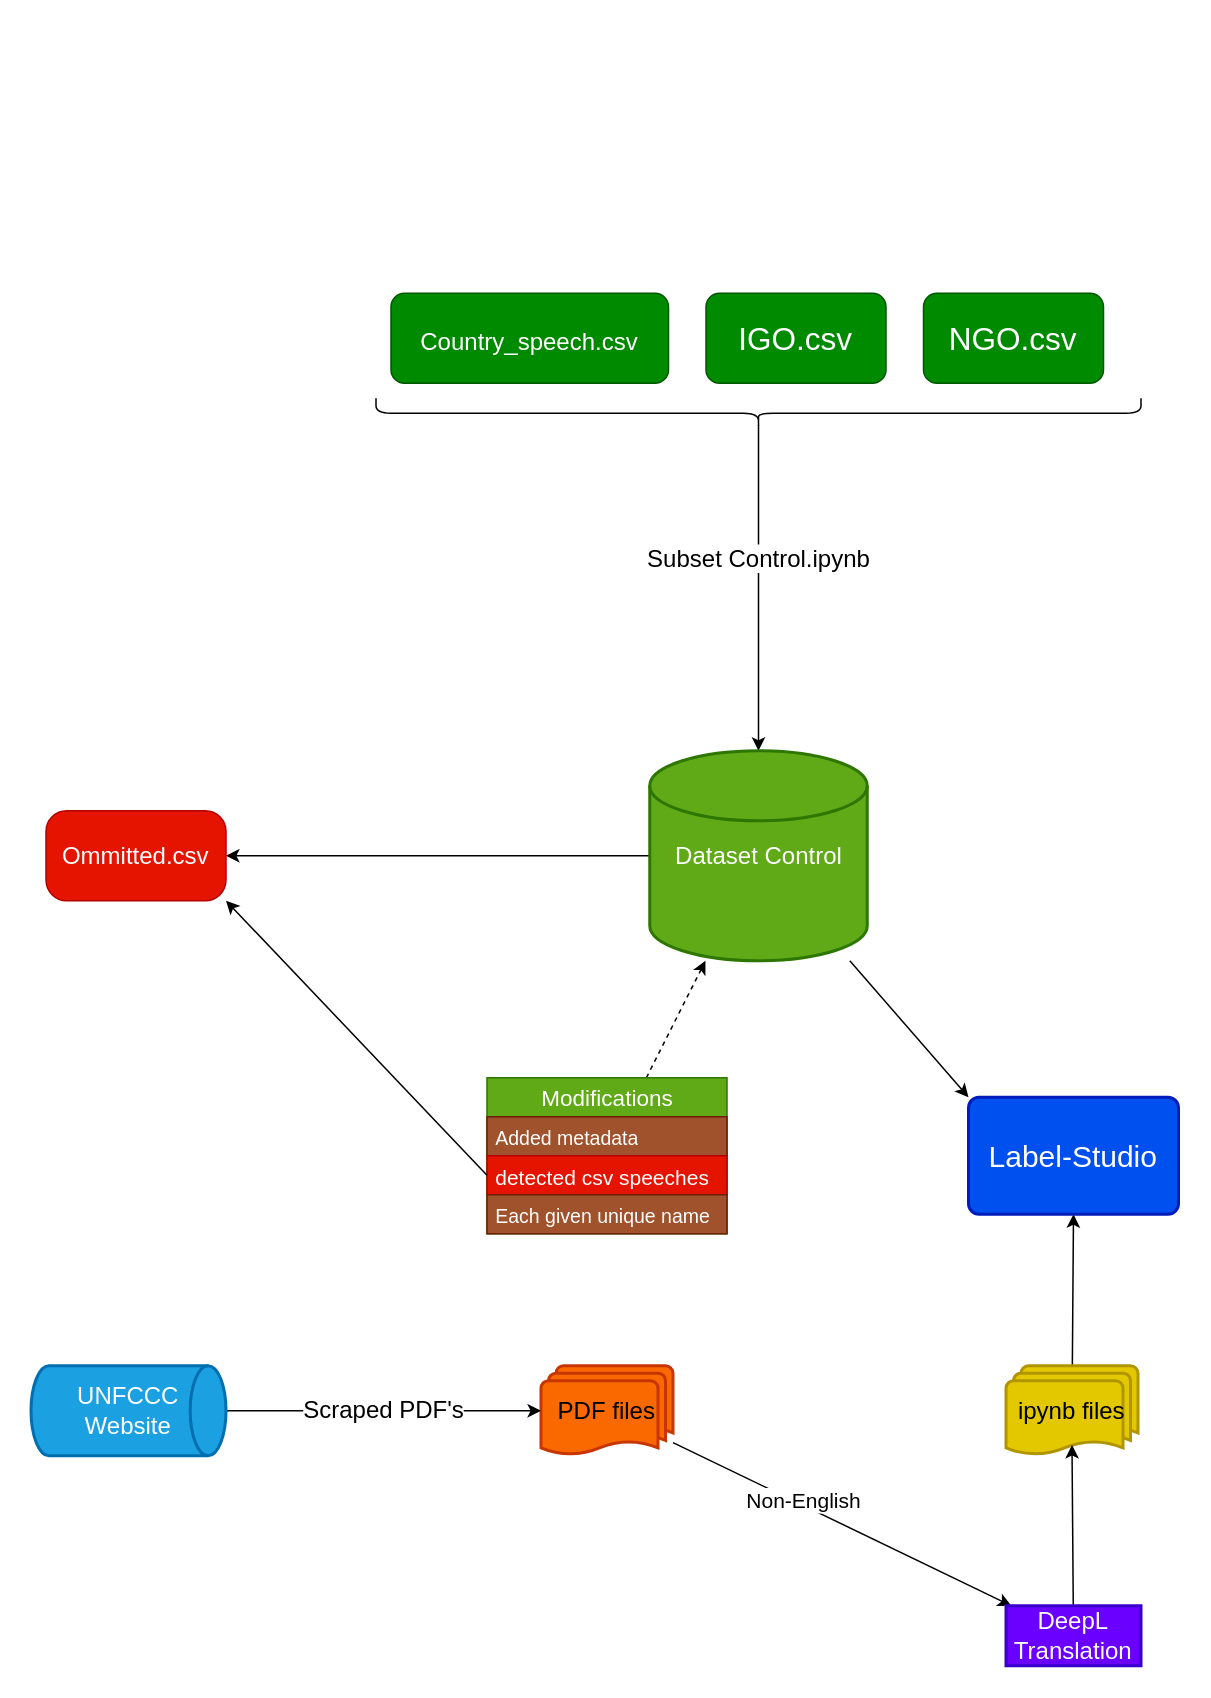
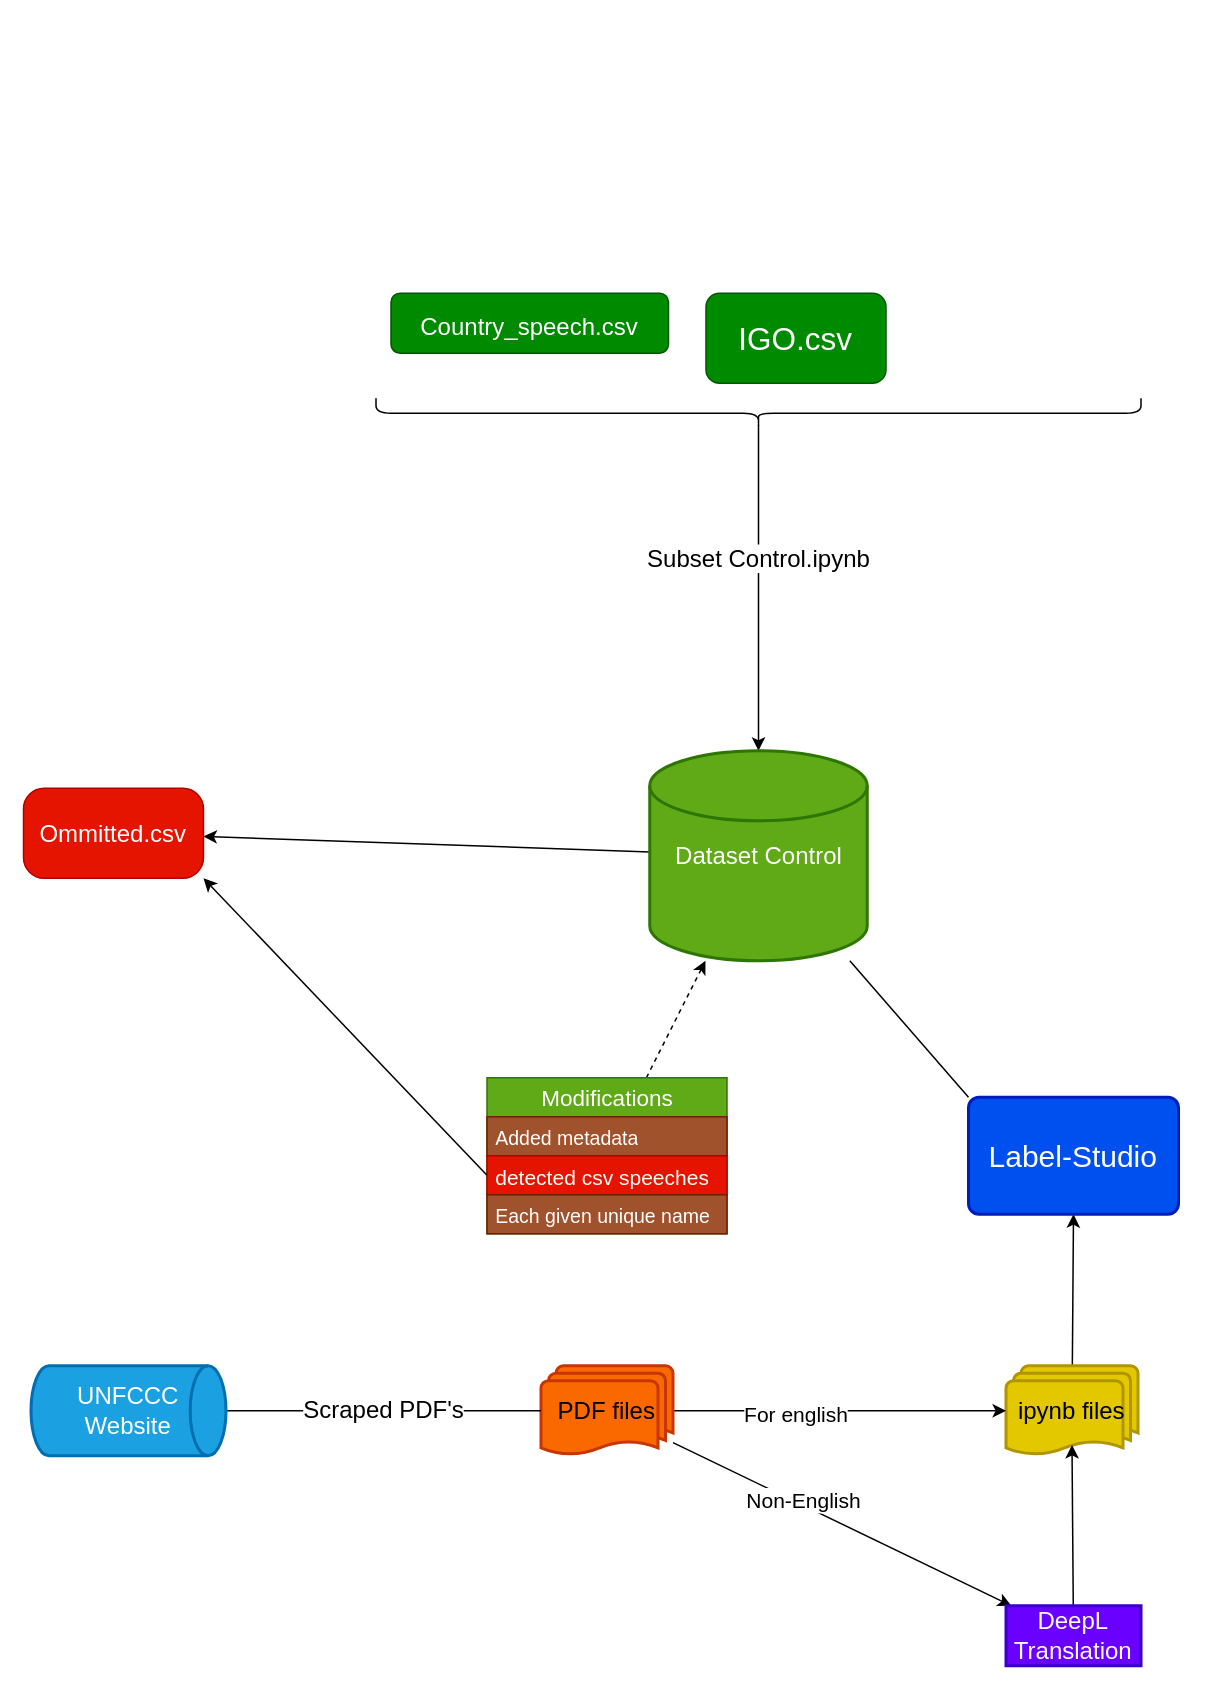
  <mxCell id="0" />
  <mxCell id="1" parent="0" />
  <mxCell id="2" value="" style="edgeStyle=none;html=1;fontSize=16;" parent="1" source="18" target="6" edge="1"><mxGeometry relative="1" as="geometry"><mxPoint x="420" y="530" as="sourcePoint" /></mxGeometry></mxCell>
- <mxCell id="3" value="&lt;font style=&quot;font-size: 16px;&quot;&gt;Country_speech.csv&lt;/font&gt;" style="rounded=1;whiteSpace=wrap;html=1;fontSize=21;fillColor=#008a00;fontColor=#ffffff;strokeColor=#005700;" parent="1" vertex="1"><mxGeometry x="260" y="195" width="185" height="60" as="geometry" /></mxCell>
+ <mxCell id="3" value="&lt;font style=&quot;font-size: 16px;&quot;&gt;Country_speech.csv&lt;/font&gt;" style="rounded=1;whiteSpace=wrap;html=1;fontSize=21;fillColor=#008a00;fontColor=#ffffff;strokeColor=#005700;" parent="1" vertex="1"><mxGeometry x="260" y="195" width="185" height="40" as="geometry" /></mxCell>
  <mxCell id="4" value="IGO.csv" style="rounded=1;whiteSpace=wrap;html=1;fontSize=21;fillColor=#008a00;fontColor=#ffffff;strokeColor=#005700;" parent="1" vertex="1"><mxGeometry x="470" y="195" width="120" height="60" as="geometry" /></mxCell>
- <mxCell id="5" value="NGO.csv" style="rounded=1;whiteSpace=wrap;html=1;fontSize=21;fillColor=#008a00;fontColor=#ffffff;strokeColor=#005700;" parent="1" vertex="1"><mxGeometry x="615" y="195" width="120" height="60" as="geometry" /></mxCell>
- <mxCell id="6" value="&lt;font style=&quot;font-size: 16px;&quot;&gt;Ommitted.csv&lt;/font&gt;" style="whiteSpace=wrap;html=1;fillColor=#e51400;strokeColor=#B20000;fontColor=#ffffff;rounded=1;arcSize=23;" parent="1" vertex="1"><mxGeometry x="30" y="540" width="120" height="60" as="geometry" /></mxCell>
+ <mxCell id="6" value="&lt;font style=&quot;font-size: 16px;&quot;&gt;Ommitted.csv&lt;/font&gt;" style="whiteSpace=wrap;html=1;fillColor=#e51400;strokeColor=#B20000;fontColor=#ffffff;rounded=1;arcSize=23;" parent="1" vertex="1"><mxGeometry x="15" y="525" width="120" height="60" as="geometry" /></mxCell>
  <mxCell id="7" style="edgeStyle=none;html=1;exitX=0.1;exitY=0.5;exitDx=0;exitDy=0;exitPerimeter=0;fontSize=16;" parent="1" source="9" target="18" edge="1"><mxGeometry relative="1" as="geometry"><mxPoint x="505" y="480" as="targetPoint" /></mxGeometry></mxCell>
  <mxCell id="8" value="Subset Control.ipynb" style="edgeLabel;html=1;align=center;verticalAlign=middle;resizable=0;points=[];fontSize=16;" parent="7" vertex="1" connectable="0"><mxGeometry x="-0.186" y="-1" relative="1" as="geometry"><mxPoint as="offset" /></mxGeometry></mxCell>
  <mxCell id="9" value="" style="shape=curlyBracket;whiteSpace=wrap;html=1;rounded=1;labelPosition=left;verticalLabelPosition=middle;align=right;verticalAlign=middle;fontSize=16;rotation=-90;" parent="1" vertex="1"><mxGeometry x="495" y="20" width="20" height="510" as="geometry" /></mxCell>
  <mxCell id="10" style="edgeStyle=none;html=1;entryX=0.5;entryY=1;entryDx=0;entryDy=0;fontSize=14;" parent="1" source="11" target="29" edge="1"><mxGeometry relative="1" as="geometry" /></mxCell>
  <mxCell id="11" value="ipynb files" style="strokeWidth=2;html=1;shape=mxgraph.flowchart.multi-document;whiteSpace=wrap;fontSize=16;fillColor=#e3c800;strokeColor=#B09500;fontColor=#000000;" parent="1" vertex="1"><mxGeometry x="670" y="910" width="88" height="60" as="geometry" /></mxCell>
+ <mxCell id="12" style="edgeStyle=none;html=1;entryX=0;entryY=0.5;entryDx=0;entryDy=0;entryPerimeter=0;fontSize=14;" parent="1" source="16" target="11" edge="1"><mxGeometry relative="1" as="geometry" /></mxCell>
+ <mxCell id="13" value="For english" style="edgeLabel;html=1;align=center;verticalAlign=middle;resizable=0;points=[];fontSize=14;" parent="12" vertex="1" connectable="0"><mxGeometry x="-0.267" y="-2" relative="1" as="geometry"><mxPoint as="offset" /></mxGeometry></mxCell>
  <mxCell id="14" value="" style="edgeStyle=none;html=1;fontSize=14;" parent="1" source="16" target="28" edge="1"><mxGeometry relative="1" as="geometry" /></mxCell>
  <mxCell id="15" value="Non-English" style="edgeLabel;html=1;align=center;verticalAlign=middle;resizable=0;points=[];fontSize=14;" parent="14" vertex="1" connectable="0"><mxGeometry x="-0.238" y="3" relative="1" as="geometry"><mxPoint as="offset" /></mxGeometry></mxCell>
  <mxCell id="16" value="PDF files" style="strokeWidth=2;html=1;shape=mxgraph.flowchart.multi-document;whiteSpace=wrap;fontSize=16;fillColor=#fa6800;fontColor=#000000;strokeColor=#C73500;" parent="1" vertex="1"><mxGeometry x="360" y="910" width="88" height="60" as="geometry" /></mxCell>
- <mxCell id="17" style="edgeStyle=none;html=1;entryX=0;entryY=0;entryDx=0;entryDy=0;fontSize=14;" parent="1" source="18" target="29" edge="1"><mxGeometry relative="1" as="geometry" /></mxCell>
+ <mxCell id="17" style="edgeStyle=none;html=1;entryX=0;entryY=0;entryDx=0;entryDy=0;fontSize=14;endArrow=none;" parent="1" source="18" target="29" edge="1"><mxGeometry relative="1" as="geometry" /></mxCell>
  <mxCell id="18" value="Dataset Control" style="strokeWidth=2;html=1;shape=mxgraph.flowchart.database;whiteSpace=wrap;fontSize=16;fillColor=#60a917;fontColor=#ffffff;strokeColor=#2D7600;" parent="1" vertex="1"><mxGeometry x="432.5" y="500" width="145" height="140" as="geometry" /></mxCell>
- <mxCell id="19" style="edgeStyle=none;html=1;fontSize=16;" parent="1" source="21" target="16" edge="1"><mxGeometry relative="1" as="geometry" /></mxCell>
+ <mxCell id="19" style="edgeStyle=none;html=1;fontSize=16;endArrow=none;" parent="1" source="21" target="16" edge="1"><mxGeometry relative="1" as="geometry" /></mxCell>
  <mxCell id="20" value="Scraped PDF's" style="edgeLabel;html=1;align=center;verticalAlign=middle;resizable=0;points=[];fontSize=16;" parent="19" vertex="1" connectable="0"><mxGeometry x="-0.009" y="3" relative="1" as="geometry"><mxPoint y="1" as="offset" /></mxGeometry></mxCell>
  <mxCell id="21" value="UNFCCC Website" style="strokeWidth=2;html=1;shape=mxgraph.flowchart.direct_data;whiteSpace=wrap;fontSize=16;fillColor=#1ba1e2;fontColor=#ffffff;strokeColor=#006EAF;" parent="1" vertex="1"><mxGeometry x="20" y="910" width="130" height="60" as="geometry" /></mxCell>
  <mxCell id="22" style="edgeStyle=none;html=1;fontSize=14;dashed=1;" parent="1" source="23" target="18" edge="1"><mxGeometry relative="1" as="geometry" /></mxCell>
  <mxCell id="23" value="Modifications" style="swimlane;fontStyle=0;childLayout=stackLayout;horizontal=1;startSize=26;horizontalStack=0;resizeParent=1;resizeParentMax=0;resizeLast=0;collapsible=1;marginBottom=0;html=1;fontSize=15;fillColor=#60a917;fontColor=#ffffff;strokeColor=#2D7600;" parent="1" vertex="1"><mxGeometry x="324" y="718" width="160" height="104" as="geometry" /></mxCell>
  <mxCell id="24" value="Added metadata" style="text;align=left;verticalAlign=top;spacingLeft=4;spacingRight=4;overflow=hidden;rotatable=0;points=[[0,0.5],[1,0.5]];portConstraint=eastwest;whiteSpace=wrap;html=1;fontSize=13;fillColor=#a0522d;fontColor=#ffffff;strokeColor=#6D1F00;" parent="23" vertex="1"><mxGeometry y="26" width="160" height="26" as="geometry" /></mxCell>
  <mxCell id="25" value="detected csv speeches" style="text;strokeColor=#B20000;fillColor=#e51400;align=left;verticalAlign=top;spacingLeft=4;spacingRight=4;overflow=hidden;rotatable=0;points=[[0,0.5],[1,0.5]];portConstraint=eastwest;whiteSpace=wrap;html=1;fontSize=14;fontColor=#ffffff;" parent="23" vertex="1"><mxGeometry y="52" width="160" height="26" as="geometry" /></mxCell>
  <mxCell id="26" value="Each given unique name" style="text;strokeColor=#6D1F00;fillColor=#a0522d;align=left;verticalAlign=top;spacingLeft=4;spacingRight=4;overflow=hidden;rotatable=0;points=[[0,0.5],[1,0.5]];portConstraint=eastwest;whiteSpace=wrap;html=1;fontSize=13;fontColor=#ffffff;" parent="23" vertex="1"><mxGeometry y="78" width="160" height="26" as="geometry" /></mxCell>
  <mxCell id="27" style="edgeStyle=none;html=1;entryX=0.5;entryY=0.88;entryDx=0;entryDy=0;entryPerimeter=0;fontSize=14;" parent="1" source="28" target="11" edge="1"><mxGeometry relative="1" as="geometry" /></mxCell>
  <mxCell id="28" value="DeepL Translation" style="whiteSpace=wrap;html=1;fontSize=16;fillColor=#6a00ff;strokeColor=#3700CC;fontColor=#ffffff;strokeWidth=2;" parent="1" vertex="1"><mxGeometry x="670" y="1070" width="90" height="40" as="geometry" /></mxCell>
  <mxCell id="29" value="&lt;font style=&quot;font-size: 20px;&quot;&gt;Label-Studio&lt;/font&gt;" style="rounded=1;whiteSpace=wrap;html=1;absoluteArcSize=1;arcSize=14;strokeWidth=2;fontSize=14;fillColor=#0050ef;fontColor=#ffffff;strokeColor=#001DBC;" parent="1" vertex="1"><mxGeometry x="645" y="731" width="140" height="78" as="geometry" /></mxCell>
  <mxCell id="30" style="edgeStyle=none;html=1;exitX=0;exitY=0.5;exitDx=0;exitDy=0;entryX=1;entryY=1;entryDx=0;entryDy=0;fontSize=14;" parent="1" source="25" target="6" edge="1"><mxGeometry relative="1" as="geometry" /></mxCell>
